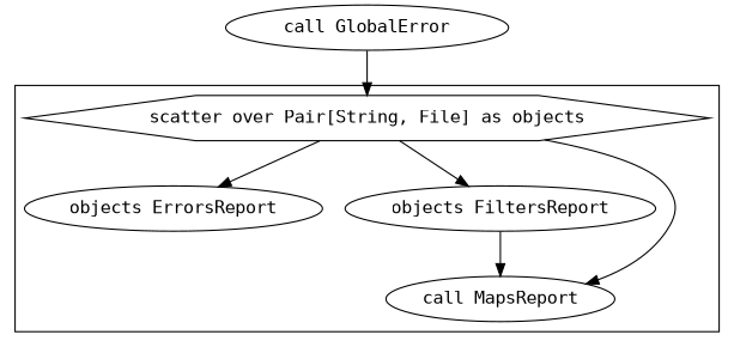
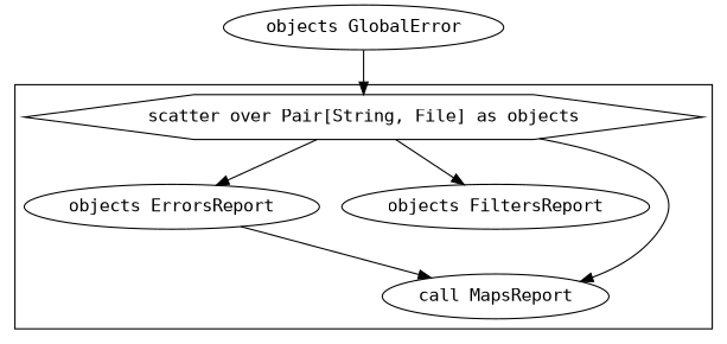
  digraph {
    compound=true
    fontname="DejaVu Sans Mono"
    node [fontname="DejaVu Sans Mono"]
    edge [fontname="DejaVu Sans Mono"]
    n1 [label="scatter over Pair[String, File] as objects" shape=hexagon]
    n2 [label="objects ErrorsReport"]
    n3 [label="objects FiltersReport"]
    n4 [label="call MapsReport"]
-   n5 [label="call GlobalError"]
+   n5 [label="objects GlobalError"]
    subgraph cluster_1 {
      fillcolor=white
      style="filled,solid"
      n1
      n2
      n3
      n4
    }
    n1 -> n2
    n1 -> n3
    n1 -> n4
-   n3 -> n4
+   n2 -> n4
    n5 -> n1
  }
